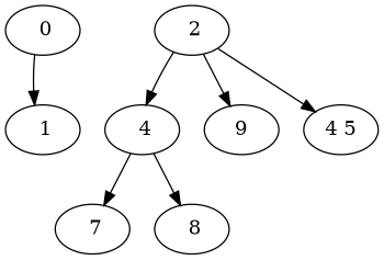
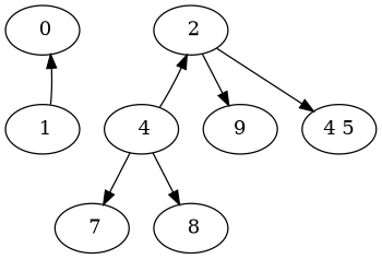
  digraph {
    " 0"
    " 1"
    " 2"
    " 4"
    n5 [label=9]
    n6 [label="4 5"]
    " 7"
    " 8"
-   " 0" -> " 1"
-   " 2" -> " 4"
+   " 1" -> " 0"
+   " 4" -> " 2"
    " 2" -> n5
    " 2" -> n6
    " 4" -> " 7"
    " 4" -> " 8"
  }
